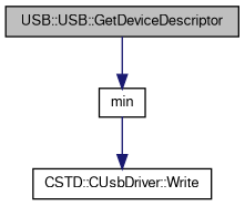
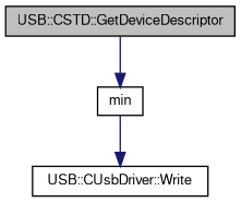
  digraph {
    rankdir=TB
    node [color=black fontname=FreeSans fontsize=10 shape=record]
    edge [color=midnightblue fontname=FreeSans fontsize=10 labelfontname=FreeSans labelfontsize=10 style=solid]
-   n1 [fillcolor=grey75 fontcolor=black height=0.2 label="USB::USB::GetDeviceDescriptor" style=filled width=0.4]
+   n1 [fillcolor=grey75 fontcolor=black height=0.2 label="USB::CSTD::GetDeviceDescriptor" style=filled width=0.4]
    n2 [height=0.2 label=min width=0.4]
-   n3 [height=0.2 label="CSTD::CUsbDriver::Write" width=0.4]
+   n3 [height=0.2 label="USB::CUsbDriver::Write" width=0.4]
    n1 -> n2
    n2 -> n3
  }
